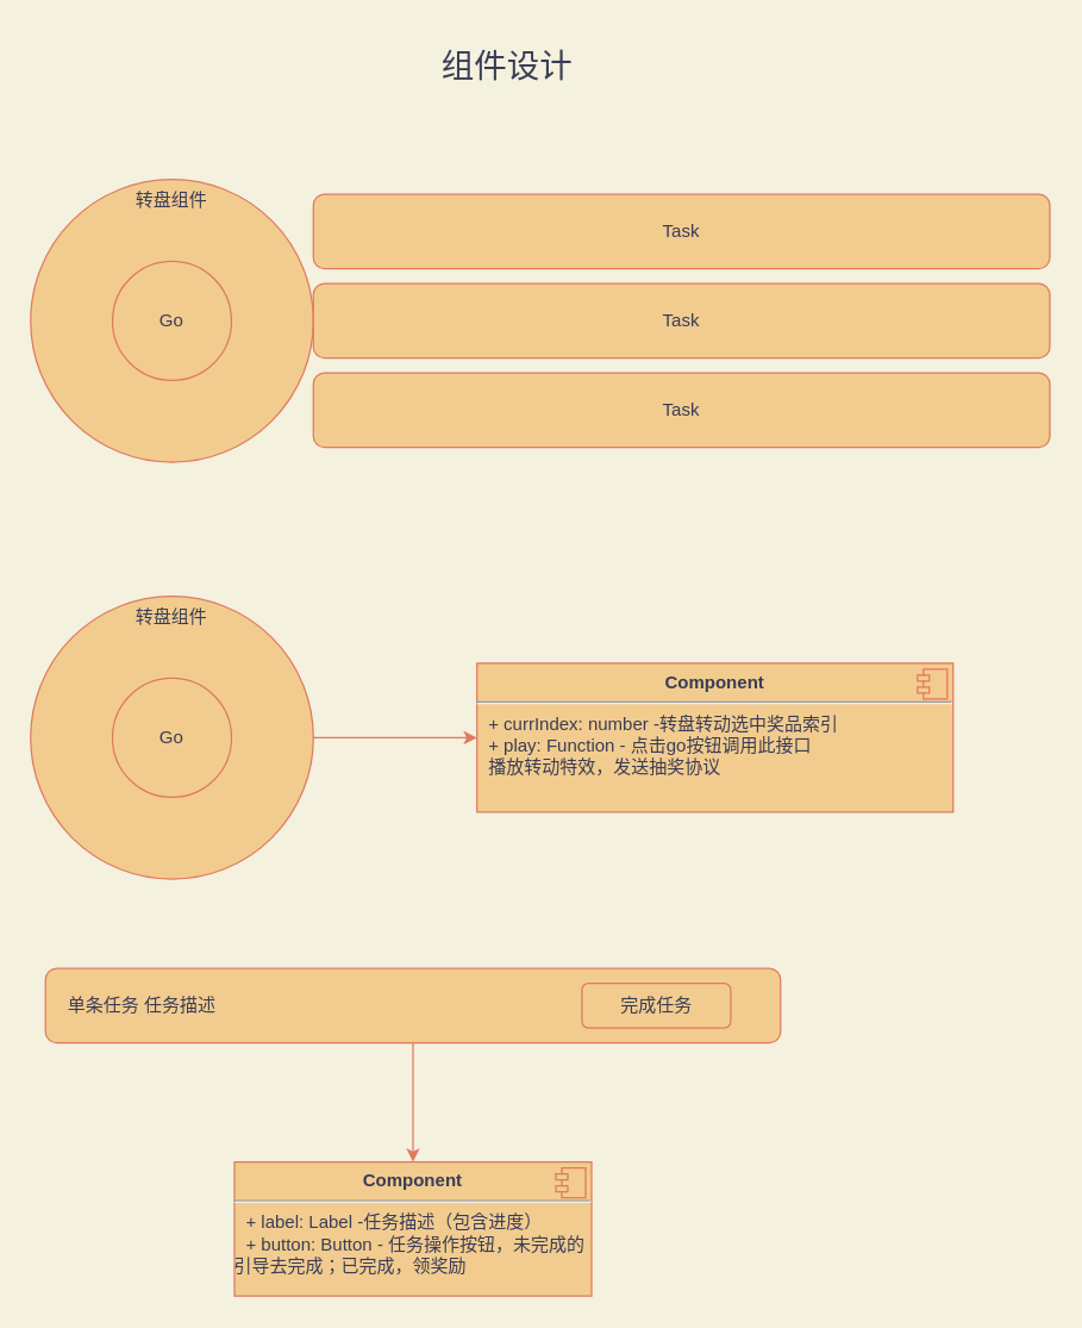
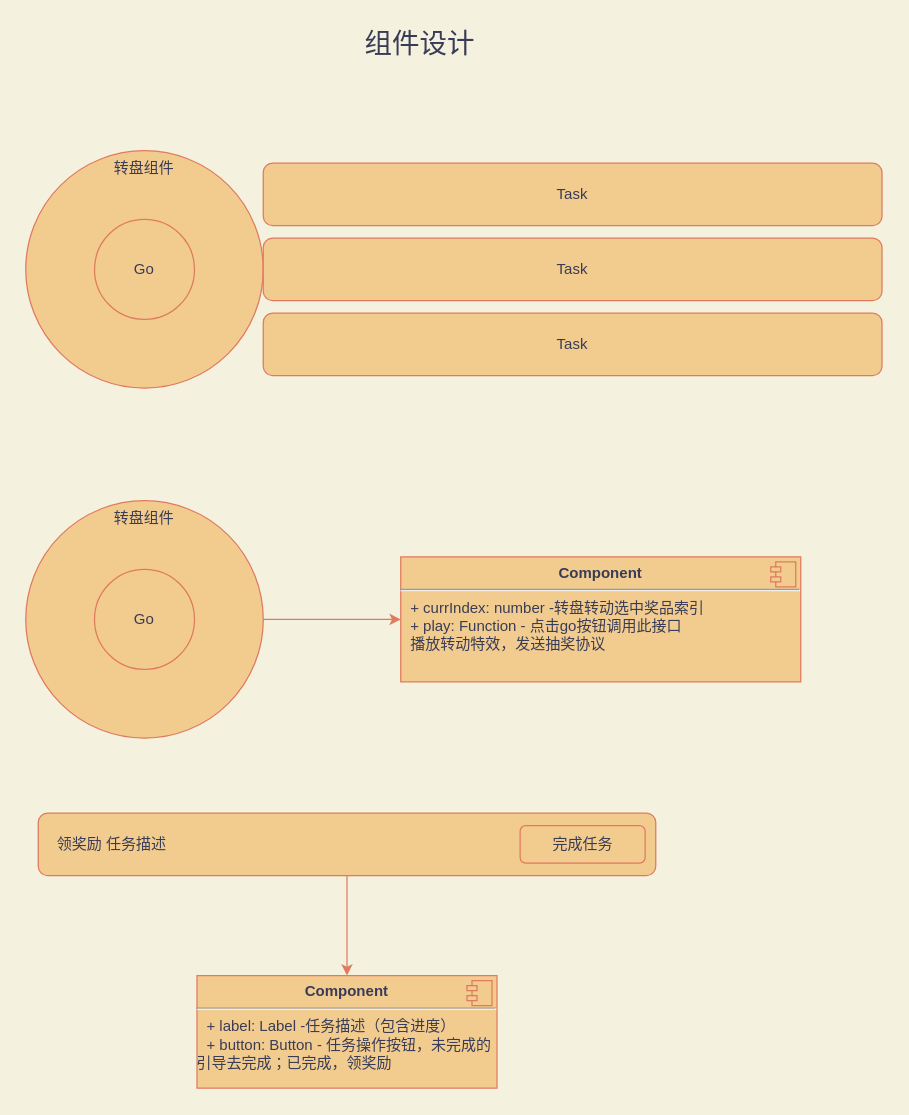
  <mxCell id="0" />
  <mxCell id="1" parent="0" />
  <mxCell id="2" value="&lt;span&gt;转盘组件&lt;/span&gt;" style="ellipse;whiteSpace=wrap;html=1;aspect=fixed;align=center;verticalAlign=top;fillColor=#F2CC8F;strokeColor=#E07A5F;fontColor=#393C56;" parent="1" vertex="1"><mxGeometry x="20" y="400" width="190" height="190" as="geometry" /></mxCell>
  <mxCell id="3" value="&lt;p style=&quot;margin: 0px ; margin-top: 6px ; text-align: center&quot;&gt;&lt;b&gt;Component&lt;/b&gt;&lt;/p&gt;&lt;hr&gt;&lt;p style=&quot;margin: 0px ; margin-left: 8px&quot;&gt;+&lt;span&gt;&amp;nbsp;currIndex: number -转盘转动选中奖品索引&lt;/span&gt;&lt;/p&gt;&lt;p style=&quot;margin: 0px ; margin-left: 8px&quot;&gt;&lt;span&gt;+ play: Function - 点击go按钮调用此接口&lt;/span&gt;&lt;/p&gt;&lt;p style=&quot;margin: 0px ; margin-left: 8px&quot;&gt;&lt;span&gt;播放转动特效，发送抽奖协议&lt;/span&gt;&lt;/p&gt;&lt;p&gt;&lt;/p&gt;" style="align=left;overflow=fill;html=1;dropTarget=0;fillColor=#F2CC8F;strokeColor=#E07A5F;fontColor=#393C56;" parent="1" vertex="1"><mxGeometry x="320" y="445" width="320" height="100" as="geometry" /></mxCell>
  <mxCell id="4" value="" style="shape=component;jettyWidth=8;jettyHeight=4;fillColor=#F2CC8F;strokeColor=#E07A5F;fontColor=#393C56;" parent="3" vertex="1"><mxGeometry x="1" width="20" height="20" relative="1" as="geometry"><mxPoint x="-24" y="4" as="offset" /></mxGeometry></mxCell>
  <mxCell id="5" value="" style="endArrow=classic;html=1;exitX=1;exitY=0.5;exitDx=0;exitDy=0;entryX=0;entryY=0.5;entryDx=0;entryDy=0;labelBackgroundColor=#F4F1DE;strokeColor=#E07A5F;fontColor=#393C56;" parent="1" source="2" target="3" edge="1"><mxGeometry width="50" height="50" relative="1" as="geometry"><mxPoint x="250" y="530" as="sourcePoint" /><mxPoint x="300" y="480" as="targetPoint" /></mxGeometry></mxCell>
  <mxCell id="6" value="Go" style="ellipse;whiteSpace=wrap;html=1;aspect=fixed;fillColor=#F2CC8F;strokeColor=#E07A5F;fontColor=#393C56;" parent="1" vertex="1"><mxGeometry x="75" y="455" width="80" height="80" as="geometry" /></mxCell>
  <mxCell id="7" value="&lt;span&gt;转盘组件&lt;/span&gt;" style="ellipse;whiteSpace=wrap;html=1;aspect=fixed;align=center;verticalAlign=top;fillColor=#F2CC8F;strokeColor=#E07A5F;fontColor=#393C56;" parent="1" vertex="1"><mxGeometry x="20" y="120" width="190" height="190" as="geometry" /></mxCell>
  <mxCell id="8" value="Go" style="ellipse;whiteSpace=wrap;html=1;aspect=fixed;fillColor=#F2CC8F;strokeColor=#E07A5F;fontColor=#393C56;" parent="1" vertex="1"><mxGeometry x="75" y="175" width="80" height="80" as="geometry" /></mxCell>
  <mxCell id="9" value="Task" style="shape=ext;rounded=1;html=1;whiteSpace=wrap;fillColor=#F2CC8F;strokeColor=#E07A5F;fontColor=#393C56;" parent="1" vertex="1"><mxGeometry x="210" y="130" width="495" height="50" as="geometry" /></mxCell>
  <mxCell id="10" value="Task" style="shape=ext;rounded=1;html=1;whiteSpace=wrap;fillColor=#F2CC8F;strokeColor=#E07A5F;fontColor=#393C56;" parent="1" vertex="1"><mxGeometry x="210" y="250" width="495" height="50" as="geometry" /></mxCell>
  <mxCell id="11" value="Task" style="shape=ext;rounded=1;html=1;whiteSpace=wrap;fillColor=#F2CC8F;strokeColor=#E07A5F;fontColor=#393C56;" parent="1" vertex="1"><mxGeometry x="210" y="190" width="495" height="50" as="geometry" /></mxCell>
  <mxCell id="12" style="edgeStyle=orthogonalEdgeStyle;rounded=0;orthogonalLoop=1;jettySize=auto;html=1;entryX=0.5;entryY=0;entryDx=0;entryDy=0;fontSize=22;labelBackgroundColor=#F4F1DE;strokeColor=#E07A5F;fontColor=#393C56;" parent="1" source="13" target="16" edge="1"><mxGeometry relative="1" as="geometry" /></mxCell>
- <mxCell id="13" value="&amp;nbsp; &amp;nbsp; 单条任务 任务描述" style="shape=ext;rounded=1;html=1;whiteSpace=wrap;align=left;fillColor=#F2CC8F;strokeColor=#E07A5F;fontColor=#393C56;" parent="1" vertex="1"><mxGeometry x="30" y="650" width="494" height="50" as="geometry" /></mxCell>
- <mxCell id="14" value="完成任务" style="rounded=1;whiteSpace=wrap;html=1;align=center;fillColor=#F2CC8F;strokeColor=#E07A5F;fontColor=#393C56;" parent="1" vertex="1"><mxGeometry x="390.5" y="660" width="100" height="30" as="geometry" /></mxCell>
- <mxCell id="15" value="组件设计" style="text;html=1;strokeColor=none;fillColor=none;align=center;verticalAlign=middle;whiteSpace=wrap;rounded=0;fontSize=22;fontColor=#393C56;" parent="1" vertex="1"><mxGeometry x="265" width="150.5" height="50" as="geometry" y="20" /></mxCell>
+ <mxCell id="13" value="&amp;nbsp; &amp;nbsp; 领奖励 任务描述" style="shape=ext;rounded=1;html=1;whiteSpace=wrap;align=left;fillColor=#F2CC8F;strokeColor=#E07A5F;fontColor=#393C56;" parent="1" vertex="1"><mxGeometry x="30" y="650" width="494" height="50" as="geometry" /></mxCell>
+ <mxCell id="14" value="完成任务" style="rounded=1;whiteSpace=wrap;html=1;align=center;fillColor=#F2CC8F;strokeColor=#E07A5F;fontColor=#393C56;" parent="1" vertex="1"><mxGeometry x="415.5" y="660" width="100" height="30" as="geometry" /></mxCell>
+ <mxCell id="15" value="组件设计" style="text;html=1;strokeColor=none;fillColor=none;align=center;verticalAlign=middle;whiteSpace=wrap;rounded=0;fontSize=22;fontColor=#393C56;" parent="1" vertex="1"><mxGeometry x="260" y="10" width="150.5" height="50" as="geometry" /></mxCell>
  <mxCell id="16" value="&lt;p style=&quot;margin: 6px 0px 0px ; text-align: center ; font-size: 12px&quot;&gt;&lt;b style=&quot;font-size: 12px&quot;&gt;Component&lt;/b&gt;&lt;/p&gt;&lt;hr style=&quot;font-size: 12px&quot;&gt;&lt;p style=&quot;margin: 0px 0px 0px 8px ; font-size: 12px&quot;&gt;+ label: Label -任务描述（包含进度）&lt;br style=&quot;font-size: 12px&quot;&gt;+ button: Button - 任务操作按钮，未完成的&lt;/p&gt;引导&lt;span&gt;去完成；已完成，领奖励&lt;/span&gt;" style="align=left;overflow=fill;html=1;dropTarget=0;fontSize=12;fillColor=#F2CC8F;strokeColor=#E07A5F;fontColor=#393C56;" parent="1" vertex="1"><mxGeometry x="157" y="780" width="240" height="90" as="geometry" /></mxCell>
  <mxCell id="17" value="" style="shape=component;jettyWidth=8;jettyHeight=4;fillColor=#F2CC8F;strokeColor=#E07A5F;fontColor=#393C56;" parent="16" vertex="1"><mxGeometry x="1" width="20" height="20" relative="1" as="geometry"><mxPoint x="-24" y="4" as="offset" /></mxGeometry></mxCell>
